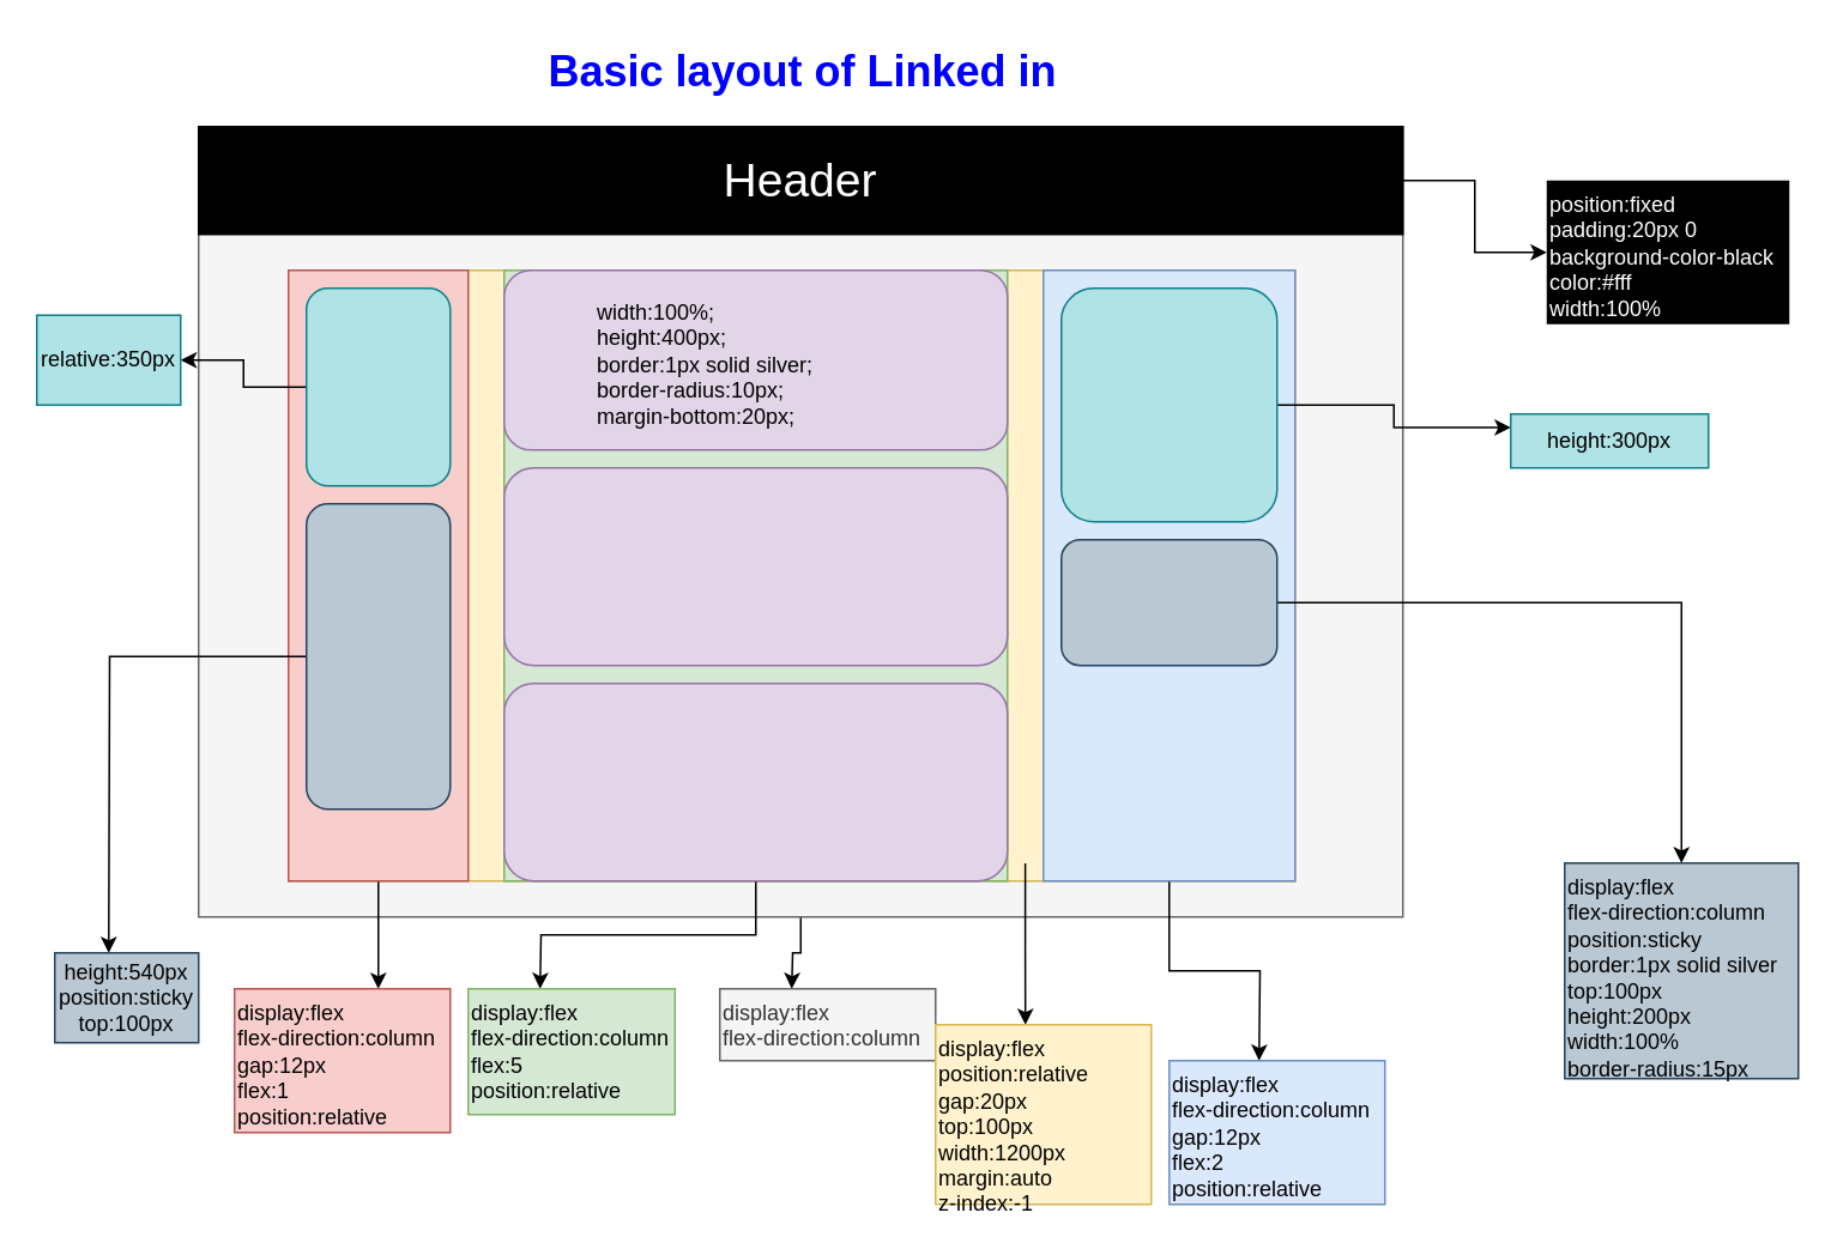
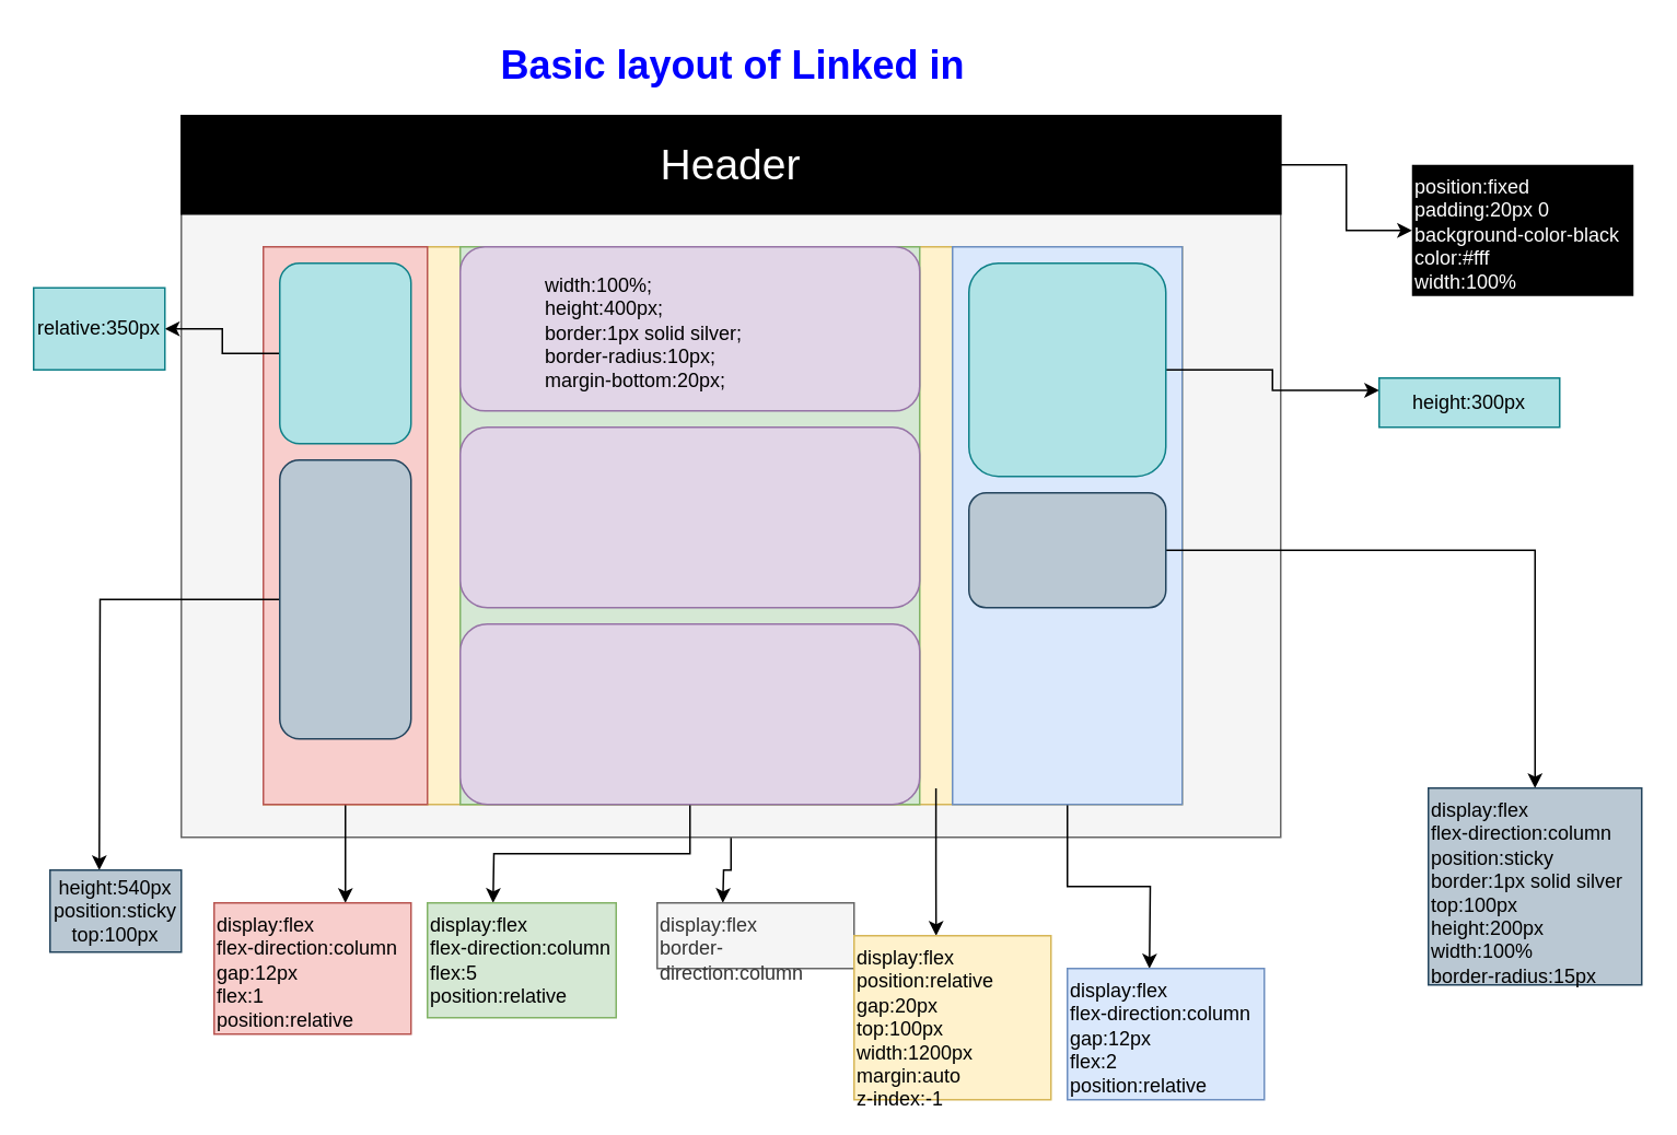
  <mxCell id="0" />
  <mxCell id="1" parent="0" />
  <mxCell id="2" style="edgeStyle=orthogonalEdgeStyle;rounded=0;orthogonalLoop=1;jettySize=auto;html=1;" parent="1" source="3" edge="1"><mxGeometry relative="1" as="geometry"><mxPoint x="440" y="550" as="targetPoint" /></mxGeometry></mxCell>
  <mxCell id="3" value="" style="rounded=0;whiteSpace=wrap;html=1;fillColor=#f5f5f5;strokeColor=#666666;fontColor=#333333;" parent="1" vertex="1"><mxGeometry x="110" y="70" width="670" height="440" as="geometry" /></mxCell>
- <mxCell id="4" value="display:flex&lt;br&gt;flex-direction:column&lt;br&gt;" style="text;html=1;strokeColor=#666666;fillColor=#f5f5f5;align=left;verticalAlign=top;whiteSpace=wrap;rounded=0;horizontal=1;labelPosition=center;verticalLabelPosition=middle;fontColor=#333333;" parent="1" vertex="1"><mxGeometry x="400" y="550" width="120" height="40" as="geometry" /></mxCell>
+ <mxCell id="4" value="display:flex&lt;br&gt;border-direction:column&lt;br&gt;" style="text;html=1;strokeColor=#666666;fillColor=#f5f5f5;align=left;verticalAlign=top;whiteSpace=wrap;rounded=0;horizontal=1;labelPosition=center;verticalLabelPosition=middle;fontColor=#333333;" parent="1" vertex="1"><mxGeometry x="400" y="550" width="120" height="40" as="geometry" /></mxCell>
  <mxCell id="5" value="&lt;b&gt;&lt;font style=&quot;font-size: 23px&quot; color=&quot;#ffffff&quot;&gt;Header&lt;/font&gt;&lt;/b&gt;" style="text;html=1;align=center;verticalAlign=middle;whiteSpace=wrap;rounded=0;" parent="1" vertex="1"><mxGeometry x="370" y="90" width="90" height="20" as="geometry" /></mxCell>
  <mxCell id="6" value="position:fixed&lt;br&gt;padding:20px 0&lt;br&gt;background-color-black&lt;br&gt;color:#fff&lt;br&gt;width:100%" style="text;html=1;align=left;verticalAlign=top;whiteSpace=wrap;rounded=0;horizontal=1;labelPosition=center;verticalLabelPosition=middle;fillColor=#000000;fontColor=#FFFFFF;" parent="1" vertex="1"><mxGeometry x="860" y="100" width="135" height="80" as="geometry" /></mxCell>
  <mxCell id="7" value="" style="rounded=0;whiteSpace=wrap;html=1;strokeColor=#d6b656;fillColor=#fff2cc;align=left;" parent="1" vertex="1"><mxGeometry x="160" y="150" width="560" height="340" as="geometry" /></mxCell>
  <mxCell id="8" style="edgeStyle=orthogonalEdgeStyle;rounded=0;orthogonalLoop=1;jettySize=auto;html=1;exitX=0.732;exitY=0.971;exitDx=0;exitDy=0;exitPerimeter=0;" parent="1" source="7" edge="1"><mxGeometry relative="1" as="geometry"><mxPoint x="570" y="570" as="targetPoint" /></mxGeometry></mxCell>
  <mxCell id="9" value="display:flex&lt;br&gt;position:relative&lt;br&gt;gap:20px&lt;br&gt;top:100px&lt;br&gt;width:1200px&lt;br&gt;margin:auto&lt;br&gt;z-index:-1&lt;br&gt;" style="text;html=1;strokeColor=#d6b656;fillColor=#fff2cc;align=left;verticalAlign=top;whiteSpace=wrap;rounded=0;" parent="1" vertex="1"><mxGeometry x="520" y="570" width="120" height="100" as="geometry" /></mxCell>
  <mxCell id="10" style="edgeStyle=orthogonalEdgeStyle;rounded=0;orthogonalLoop=1;jettySize=auto;html=1;" parent="1" source="11" edge="1"><mxGeometry relative="1" as="geometry"><mxPoint x="210" y="550" as="targetPoint" /></mxGeometry></mxCell>
  <mxCell id="11" value="" style="rounded=0;whiteSpace=wrap;html=1;strokeColor=#b85450;fillColor=#f8cecc;align=left;" parent="1" vertex="1"><mxGeometry x="160" y="150" width="100" height="340" as="geometry" /></mxCell>
  <mxCell id="12" style="edgeStyle=orthogonalEdgeStyle;rounded=0;orthogonalLoop=1;jettySize=auto;html=1;fontColor=#FFFFFF;" parent="1" source="13" edge="1"><mxGeometry relative="1" as="geometry"><mxPoint x="700" y="590" as="targetPoint" /></mxGeometry></mxCell>
  <mxCell id="13" value="" style="rounded=0;whiteSpace=wrap;html=1;strokeColor=#6c8ebf;fillColor=#dae8fc;align=left;" parent="1" vertex="1"><mxGeometry x="580" y="150" width="140" height="340" as="geometry" /></mxCell>
  <mxCell id="14" value="" style="rounded=0;whiteSpace=wrap;html=1;strokeColor=#82b366;fillColor=#d5e8d4;align=left;" parent="1" vertex="1"><mxGeometry x="280" y="150" width="280" height="340" as="geometry" /></mxCell>
  <mxCell id="15" value="" style="rounded=1;whiteSpace=wrap;html=1;strokeColor=#9673a6;fillColor=#e1d5e7;align=left;" parent="1" vertex="1"><mxGeometry x="280" y="150" width="280" height="100" as="geometry" /></mxCell>
  <mxCell id="16" value="" style="rounded=1;whiteSpace=wrap;html=1;strokeColor=#9673a6;fillColor=#e1d5e7;align=left;" parent="1" vertex="1"><mxGeometry x="280" y="260" width="280" height="110" as="geometry" /></mxCell>
  <mxCell id="17" style="edgeStyle=orthogonalEdgeStyle;rounded=0;orthogonalLoop=1;jettySize=auto;html=1;fontColor=#FFFFFF;" parent="1" source="18" edge="1"><mxGeometry relative="1" as="geometry"><mxPoint x="300" y="550" as="targetPoint" /></mxGeometry></mxCell>
  <mxCell id="18" value="" style="rounded=1;whiteSpace=wrap;html=1;strokeColor=#9673a6;fillColor=#e1d5e7;align=left;" parent="1" vertex="1"><mxGeometry x="280" y="380" width="280" height="110" as="geometry" /></mxCell>
  <mxCell id="19" style="edgeStyle=orthogonalEdgeStyle;rounded=0;orthogonalLoop=1;jettySize=auto;html=1;fontColor=#FFFFFF;" parent="1" source="20" edge="1" target="35"><mxGeometry relative="1" as="geometry"><mxPoint x="60" y="30" as="targetPoint" /></mxGeometry></mxCell>
  <mxCell id="20" value="" style="rounded=1;whiteSpace=wrap;html=1;strokeColor=#0e8088;fillColor=#b0e3e6;align=left;" parent="1" vertex="1"><mxGeometry x="170" y="160" width="80" height="110" as="geometry" /></mxCell>
  <mxCell id="21" style="edgeStyle=orthogonalEdgeStyle;rounded=0;orthogonalLoop=1;jettySize=auto;html=1;fontColor=#FFFFFF;" parent="1" source="22" edge="1"><mxGeometry relative="1" as="geometry"><mxPoint x="60" y="530" as="targetPoint" /></mxGeometry></mxCell>
  <mxCell id="22" value="" style="rounded=1;whiteSpace=wrap;html=1;strokeColor=#23445d;fillColor=#bac8d3;align=left;" parent="1" vertex="1"><mxGeometry x="170" y="280" width="80" height="170" as="geometry" /></mxCell>
  <mxCell id="23" style="edgeStyle=orthogonalEdgeStyle;rounded=0;orthogonalLoop=1;jettySize=auto;html=1;fontColor=#FFFFFF;entryX=0;entryY=0.25;entryDx=0;entryDy=0;" parent="1" source="24" edge="1" target="34"><mxGeometry relative="1" as="geometry"><mxPoint x="820" y="30" as="targetPoint" /></mxGeometry></mxCell>
  <mxCell id="24" value="" style="rounded=1;whiteSpace=wrap;html=1;strokeColor=#0e8088;fillColor=#b0e3e6;align=left;" parent="1" vertex="1"><mxGeometry x="590" y="160" width="120" height="130" as="geometry" /></mxCell>
  <mxCell id="25" style="edgeStyle=orthogonalEdgeStyle;rounded=0;orthogonalLoop=1;jettySize=auto;html=1;fontColor=#FFFFFF;entryX=0.5;entryY=0;entryDx=0;entryDy=0;" parent="1" source="26" edge="1" target="33"><mxGeometry relative="1" as="geometry"><mxPoint x="820" y="690" as="targetPoint" /></mxGeometry></mxCell>
  <mxCell id="26" value="" style="rounded=1;whiteSpace=wrap;html=1;strokeColor=#23445d;fillColor=#bac8d3;align=left;" parent="1" vertex="1"><mxGeometry x="590" y="300" width="120" height="70" as="geometry" /></mxCell>
  <mxCell id="27" style="edgeStyle=orthogonalEdgeStyle;rounded=0;orthogonalLoop=1;jettySize=auto;html=1;fontColor=#FFFFFF;" parent="1" source="28" target="6" edge="1"><mxGeometry relative="1" as="geometry" /></mxCell>
  <mxCell id="28" value="&lt;font style=&quot;font-size: 26px&quot;&gt;Header&lt;/font&gt;" style="rounded=0;whiteSpace=wrap;html=1;strokeColor=#000000;align=center;fillColor=#000000;fontColor=#FFFFFF;" parent="1" vertex="1"><mxGeometry x="110" y="70" width="670" height="60" as="geometry" /></mxCell>
  <mxCell id="29" value="width:100%;&lt;br&gt;height:400px;&lt;br&gt;border:1px solid silver;&lt;br&gt;border-radius:10px;&lt;br&gt;margin-bottom:20px;" style="text;html=1;align=left;verticalAlign=top;whiteSpace=wrap;rounded=0;fillColor=#e1d5e7;strokeColor=#E1D5E7;" parent="1" vertex="1"><mxGeometry x="330" y="160" width="180" height="80" as="geometry" /></mxCell>
  <mxCell id="30" value="display:flex&lt;br&gt;flex-direction:column&lt;br&gt;gap:12px&lt;br&gt;flex:1&lt;br&gt;position:relative" style="text;html=1;strokeColor=#b85450;fillColor=#f8cecc;align=left;verticalAlign=top;whiteSpace=wrap;rounded=0;horizontal=1;labelPosition=center;verticalLabelPosition=middle;" parent="1" vertex="1"><mxGeometry x="130" y="550" width="120" height="80" as="geometry" /></mxCell>
  <mxCell id="31" value="display:flex&lt;br&gt;flex-direction:column&lt;br&gt;flex:5&lt;br&gt;position:relative" style="text;html=1;strokeColor=#82b366;fillColor=#d5e8d4;align=left;verticalAlign=top;whiteSpace=wrap;rounded=0;horizontal=1;labelPosition=center;verticalLabelPosition=middle;" parent="1" vertex="1"><mxGeometry x="260" y="550" width="115" height="70" as="geometry" /></mxCell>
  <mxCell id="32" value="display:flex&lt;br&gt;flex-direction:column&lt;br&gt;gap:12px&lt;br&gt;flex:2&lt;br&gt;position:relative" style="text;html=1;strokeColor=#6c8ebf;fillColor=#dae8fc;align=left;verticalAlign=top;whiteSpace=wrap;rounded=0;horizontal=1;labelPosition=center;verticalLabelPosition=middle;" parent="1" vertex="1"><mxGeometry x="650" y="590" width="120" height="80" as="geometry" /></mxCell>
  <mxCell id="33" value="display:flex&lt;br&gt;flex-direction:column&lt;br&gt;position:sticky&lt;br&gt;border:1px solid silver&lt;br&gt;top:100px&lt;br&gt;height:200px&lt;br&gt;width:100%&lt;br&gt;border-radius:15px&lt;br&gt;" style="text;html=1;align=left;verticalAlign=top;whiteSpace=wrap;rounded=0;fillColor=#bac8d3;strokeColor=#23445d;" parent="1" vertex="1"><mxGeometry x="870" y="480" width="130" height="120" as="geometry" /></mxCell>
  <mxCell id="34" value="height:300px" style="text;html=1;strokeColor=#0e8088;fillColor=#b0e3e6;align=center;verticalAlign=middle;whiteSpace=wrap;rounded=0;" parent="1" vertex="1"><mxGeometry x="840" y="230" width="110" height="30" as="geometry" /></mxCell>
  <mxCell id="35" value="relative:350px" style="text;html=1;strokeColor=#0e8088;fillColor=#b0e3e6;align=center;verticalAlign=middle;whiteSpace=wrap;rounded=0;" parent="1" vertex="1"><mxGeometry y="175" width="80" height="50" as="geometry" x="20" /></mxCell>
  <mxCell id="36" value="height:540px&lt;br&gt;position:sticky&lt;br&gt;top:100px" style="text;html=1;strokeColor=#23445d;fillColor=#bac8d3;align=center;verticalAlign=middle;whiteSpace=wrap;rounded=0;" parent="1" vertex="1"><mxGeometry x="30" y="530" width="80" height="50" as="geometry" /></mxCell>
  <mxCell id="37" value="&lt;h1&gt;Basic layout of Linked in&lt;/h1&gt;" style="text;html=1;spacing=5;spacingTop=-20;whiteSpace=wrap;overflow=hidden;rounded=0;align=left;fontColor=#0000FF;" parent="1" vertex="1"><mxGeometry x="300" y="20" width="300" height="40" as="geometry" /></mxCell>
